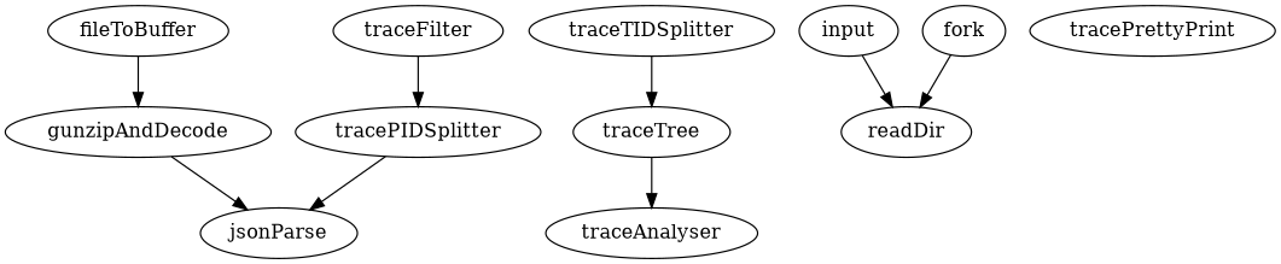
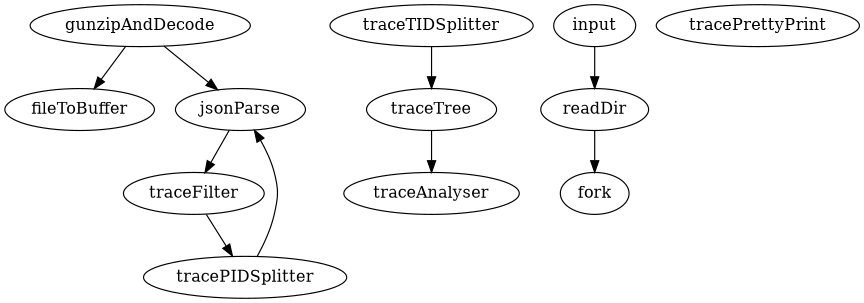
  digraph {
    color=blue
    imports="['trace-phases']"
    strategy=pipeline
    fileToBuffer
    gunzipAndDecode
    jsonParse
    traceFilter [traceEvents="['Document::updateStyle','V8.Execute','CSSParserImpl::parseStyleSheet']"]
    tracePIDSplitter
    traceTIDSplitter
    traceTree
    traceAnalyser
    input [data=traces]
    readDir
    fork
    tracePrettyPrint [showTrace=false]
-   fileToBuffer -> gunzipAndDecode
+   gunzipAndDecode -> fileToBuffer
    gunzipAndDecode -> jsonParse
+   jsonParse -> traceFilter
    traceFilter -> tracePIDSplitter
    tracePIDSplitter -> jsonParse
    traceTIDSplitter -> traceTree
    traceTree -> traceAnalyser
    input -> readDir
-   fork -> readDir
+   readDir -> fork
  }
